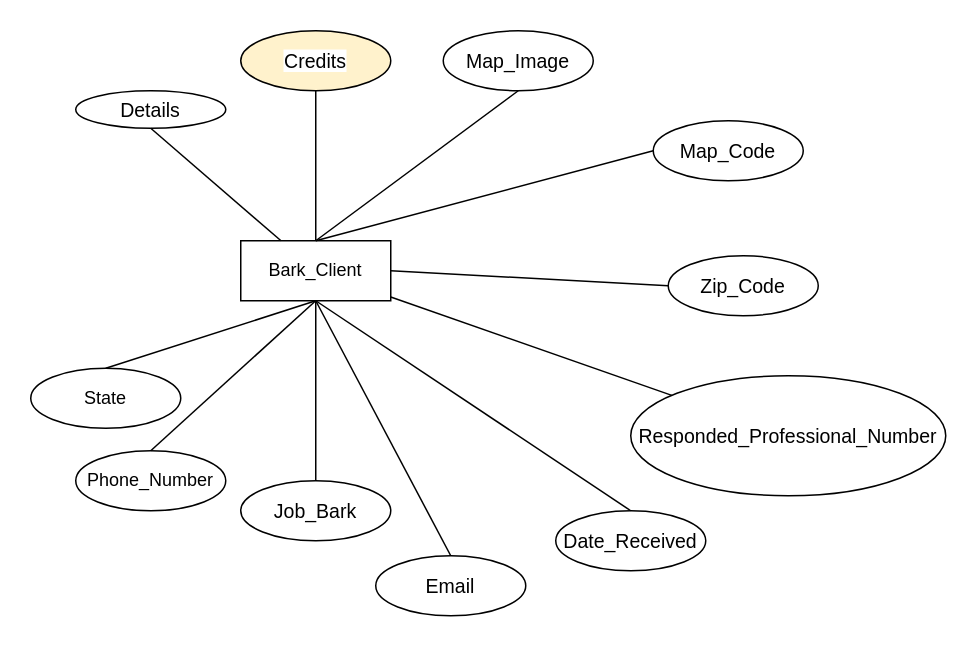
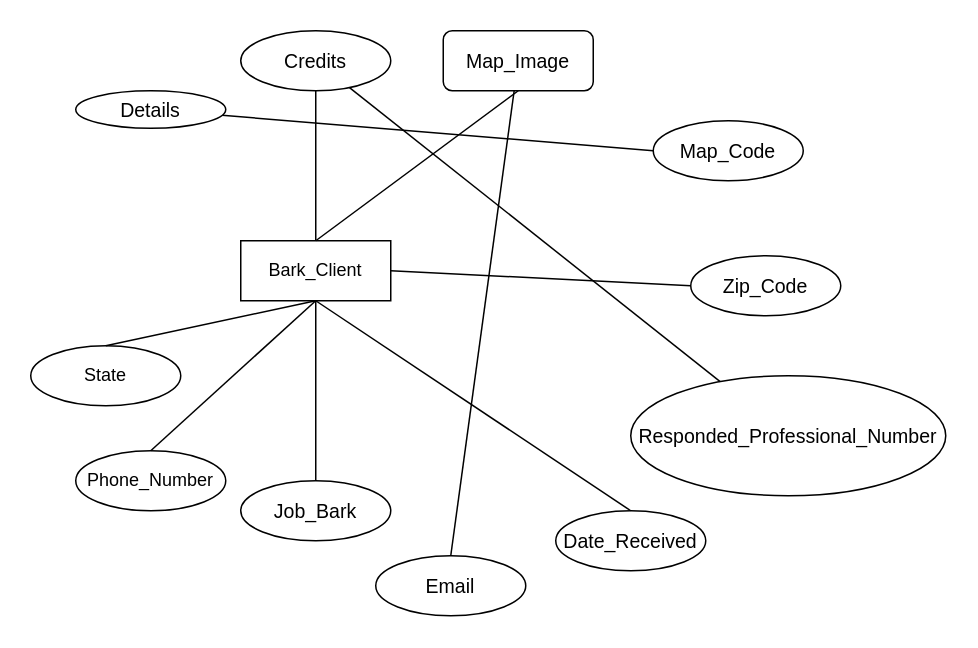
  <mxCell id="0" />
  <mxCell id="1" parent="0" />
  <mxCell id="2" value="Bark_Client" style="whiteSpace=wrap;html=1;align=center;" vertex="1" parent="1"><mxGeometry x="160" y="160" width="100" height="40" as="geometry" /></mxCell>
- <mxCell id="3" value="State" style="ellipse;whiteSpace=wrap;html=1;align=center;" vertex="1" parent="1"><mxGeometry x="20" y="245" width="100" height="40" as="geometry" /></mxCell>
+ <mxCell id="3" value="State" style="ellipse;whiteSpace=wrap;html=1;align=center;" vertex="1" parent="1"><mxGeometry x="20" y="230" width="100" height="40" as="geometry" /></mxCell>
  <mxCell id="4" value="" style="endArrow=none;html=1;rounded=0;exitX=0.5;exitY=0;exitDx=0;exitDy=0;entryX=0.5;entryY=1;entryDx=0;entryDy=0;" edge="1" parent="1" source="3" target="2"><mxGeometry relative="1" as="geometry"><mxPoint x="160" y="190" as="sourcePoint" /><mxPoint x="320" y="190" as="targetPoint" /></mxGeometry></mxCell>
  <mxCell id="5" value="Phone_Number" style="ellipse;whiteSpace=wrap;html=1;align=center;" vertex="1" parent="1"><mxGeometry x="50" y="300" width="100" height="40" as="geometry" /></mxCell>
  <mxCell id="6" value="" style="endArrow=none;html=1;rounded=0;exitX=0.5;exitY=0;exitDx=0;exitDy=0;entryX=0.5;entryY=1;entryDx=0;entryDy=0;" edge="1" parent="1" source="5" target="2"><mxGeometry relative="1" as="geometry"><mxPoint x="410" y="190" as="sourcePoint" /><mxPoint x="570" y="190" as="targetPoint" /></mxGeometry></mxCell>
  <mxCell id="7" value="&lt;span style=&quot;font-family: arial; font-size: 13px; text-align: left; background-color: rgb(255, 255, 255);&quot;&gt;Job_Bark&lt;/span&gt;" style="ellipse;whiteSpace=wrap;html=1;align=center;" vertex="1" parent="1"><mxGeometry x="160" y="320" width="100" height="40" as="geometry" /></mxCell>
  <mxCell id="8" value="" style="endArrow=none;html=1;rounded=0;exitX=0.5;exitY=0;exitDx=0;exitDy=0;entryX=0.5;entryY=1;entryDx=0;entryDy=0;" edge="1" parent="1" source="7" target="2"><mxGeometry relative="1" as="geometry"><mxPoint x="490" y="250" as="sourcePoint" /><mxPoint x="290" y="260" as="targetPoint" /></mxGeometry></mxCell>
  <mxCell id="9" value="&lt;span style=&quot;font-family: arial; font-size: 13px; text-align: left; background-color: rgb(255, 255, 255);&quot;&gt;Email&lt;/span&gt;" style="ellipse;whiteSpace=wrap;html=1;align=center;" vertex="1" parent="1"><mxGeometry x="250" y="370" width="100" height="40" as="geometry" /></mxCell>
- <mxCell id="10" value="" style="endArrow=none;html=1;rounded=0;exitX=0.5;exitY=0;exitDx=0;exitDy=0;entryX=0.5;entryY=1;entryDx=0;entryDy=0;" edge="1" parent="1" source="9" target="2"><mxGeometry relative="1" as="geometry"><mxPoint x="600" y="270" as="sourcePoint" /><mxPoint x="210" y="190" as="targetPoint" /></mxGeometry></mxCell>
+ <mxCell id="10" value="" style="endArrow=none;html=1;rounded=0;exitX=0.5;exitY=0;exitDx=0;exitDy=0;" edge="1" parent="1" source="9" target="19"><mxGeometry relative="1" as="geometry"><mxPoint x="600" y="270" as="sourcePoint" /><mxPoint x="210" y="190" as="targetPoint" /></mxGeometry></mxCell>
  <mxCell id="11" value="&lt;span style=&quot;font-family: Arial; font-size: 13px; text-align: left; background-color: rgb(255, 255, 255);&quot;&gt;Date_Received&lt;/span&gt;" style="ellipse;whiteSpace=wrap;html=1;align=center;" vertex="1" parent="1"><mxGeometry x="370" y="340" width="100" height="40" as="geometry" /></mxCell>
  <mxCell id="12" value="" style="endArrow=none;html=1;rounded=0;exitX=0.5;exitY=0;exitDx=0;exitDy=0;entryX=0.5;entryY=1;entryDx=0;entryDy=0;" edge="1" parent="1" source="11" target="2"><mxGeometry relative="1" as="geometry"><mxPoint x="770" y="280" as="sourcePoint" /><mxPoint x="410" y="150" as="targetPoint" /></mxGeometry></mxCell>
- <mxCell id="13" value="&lt;span style=&quot;font-family: arial; font-size: 13px; text-align: left; background-color: rgb(255, 255, 255);&quot;&gt;Zip_Code&lt;/span&gt;" style="ellipse;whiteSpace=wrap;html=1;align=center;" vertex="1" parent="1"><mxGeometry x="445" y="170" width="100" height="40" as="geometry" /></mxCell>
+ <mxCell id="13" value="&lt;span style=&quot;font-family: arial; font-size: 13px; text-align: left; background-color: rgb(255, 255, 255);&quot;&gt;Zip_Code&lt;/span&gt;" style="ellipse;whiteSpace=wrap;html=1;align=center;" vertex="1" parent="1"><mxGeometry x="460" y="170" width="100" height="40" as="geometry" /></mxCell>
  <mxCell id="14" value="" style="endArrow=none;html=1;rounded=0;exitX=0;exitY=0.5;exitDx=0;exitDy=0;entryX=1;entryY=0.5;entryDx=0;entryDy=0;" edge="1" parent="1" source="13" target="2"><mxGeometry relative="1" as="geometry"><mxPoint x="835.71" y="170" as="sourcePoint" /><mxPoint x="289.996" y="120" as="targetPoint" /></mxGeometry></mxCell>
  <mxCell id="15" value="&lt;div style=&quot;text-align: left;&quot;&gt;&lt;span style=&quot;background-color: initial; font-size: 13px;&quot;&gt;&lt;font face=&quot;arial&quot;&gt;Responded_Professional_Number&lt;/font&gt;&lt;/span&gt;&lt;/div&gt;" style="ellipse;whiteSpace=wrap;html=1;align=center;" vertex="1" parent="1"><mxGeometry x="420" y="250" width="210" height="80" as="geometry" /></mxCell>
- <mxCell id="16" value="" style="endArrow=none;html=1;rounded=0;" edge="1" parent="1" source="15" target="2"><mxGeometry relative="1" as="geometry"><mxPoint x="780" y="200" as="sourcePoint" /><mxPoint x="500" y="150" as="targetPoint" /></mxGeometry></mxCell>
+ <mxCell id="16" value="" style="endArrow=none;html=1;rounded=0;" edge="1" parent="1" source="15" target="21"><mxGeometry relative="1" as="geometry"><mxPoint x="780" y="200" as="sourcePoint" /><mxPoint x="500" y="150" as="targetPoint" /></mxGeometry></mxCell>
  <mxCell id="17" value="&lt;span style=&quot;font-family: arial; font-size: 13px; text-align: left; background-color: rgb(255, 255, 255);&quot;&gt;Map_Code&lt;/span&gt;" style="ellipse;whiteSpace=wrap;html=1;align=center;" vertex="1" parent="1"><mxGeometry x="435" y="80" width="100" height="40" as="geometry" /></mxCell>
- <mxCell id="18" value="" style="endArrow=none;html=1;rounded=0;exitX=0;exitY=0.5;exitDx=0;exitDy=0;entryX=0.5;entryY=0;entryDx=0;entryDy=0;" edge="1" parent="1" source="17" target="2"><mxGeometry relative="1" as="geometry"><mxPoint x="805.71" y="90" as="sourcePoint" /><mxPoint x="230" y="100" as="targetPoint" /></mxGeometry></mxCell>
- <mxCell id="19" value="&lt;span style=&quot;font-family: arial; font-size: 13px; text-align: left; background-color: rgb(255, 255, 255);&quot;&gt;Map_Image&lt;/span&gt;" style="ellipse;whiteSpace=wrap;html=1;align=center;" vertex="1" parent="1"><mxGeometry x="295" y="20" width="100" height="40" as="geometry" /></mxCell>
+ <mxCell id="18" value="" style="endArrow=none;html=1;rounded=0;exitX=0;exitY=0.5;exitDx=0;exitDy=0;" edge="1" parent="1" source="17" target="23"><mxGeometry relative="1" as="geometry"><mxPoint x="805.71" y="90" as="sourcePoint" /><mxPoint x="230" y="100" as="targetPoint" /></mxGeometry></mxCell>
+ <mxCell id="19" value="&lt;span style=&quot;font-family: arial; font-size: 13px; text-align: left; background-color: rgb(255, 255, 255);&quot;&gt;Map_Image&lt;/span&gt;" style="whiteSpace=wrap;html=1;align=center;rounded=1;" vertex="1" parent="1"><mxGeometry x="295" y="20" width="100" height="40" as="geometry" /></mxCell>
  <mxCell id="20" value="" style="endArrow=none;html=1;rounded=0;exitX=0.5;exitY=1;exitDx=0;exitDy=0;entryX=0.5;entryY=0;entryDx=0;entryDy=0;" edge="1" parent="1" source="19" target="2"><mxGeometry relative="1" as="geometry"><mxPoint x="585.71" y="-10" as="sourcePoint" /><mxPoint x="10" y="0" as="targetPoint" /></mxGeometry></mxCell>
- <mxCell id="21" value="&lt;div style=&quot;text-align: left;&quot;&gt;&lt;font face=&quot;arial&quot;&gt;&lt;span style=&quot;font-size: 13px; background-color: rgb(255, 255, 255);&quot;&gt;Credits&lt;/span&gt;&lt;/font&gt;&lt;/div&gt;" style="ellipse;whiteSpace=wrap;html=1;align=center;fillColor=#fff2cc;" vertex="1" parent="1"><mxGeometry x="160" y="20" width="100" height="40" as="geometry" /></mxCell>
+ <mxCell id="21" value="&lt;div style=&quot;text-align: left;&quot;&gt;&lt;font face=&quot;arial&quot;&gt;&lt;span style=&quot;font-size: 13px; background-color: rgb(255, 255, 255);&quot;&gt;Credits&lt;/span&gt;&lt;/font&gt;&lt;/div&gt;" style="ellipse;whiteSpace=wrap;html=1;align=center;" vertex="1" parent="1"><mxGeometry x="160" y="20" width="100" height="40" as="geometry" /></mxCell>
  <mxCell id="22" value="" style="endArrow=none;html=1;rounded=0;exitX=0.5;exitY=1;exitDx=0;exitDy=0;entryX=0.5;entryY=0;entryDx=0;entryDy=0;" edge="1" parent="1" source="21" target="2"><mxGeometry relative="1" as="geometry"><mxPoint x="435.71" y="-30" as="sourcePoint" /><mxPoint x="60" y="140" as="targetPoint" /></mxGeometry></mxCell>
  <mxCell id="23" value="&lt;div style=&quot;text-align: left;&quot;&gt;&lt;font face=&quot;arial&quot;&gt;&lt;span style=&quot;font-size: 13px; background-color: rgb(255, 255, 255);&quot;&gt;Details&lt;/span&gt;&lt;/font&gt;&lt;/div&gt;" style="ellipse;whiteSpace=wrap;html=1;align=center;" vertex="1" parent="1"><mxGeometry x="50" y="60" width="100" height="25" as="geometry" /></mxCell>
- <mxCell id="24" value="" style="endArrow=none;html=1;rounded=0;exitX=0.5;exitY=1;exitDx=0;exitDy=0;" edge="1" parent="1" source="23" target="2"><mxGeometry relative="1" as="geometry"><mxPoint x="295.71" y="-30" as="sourcePoint" /><mxPoint x="70" y="160" as="targetPoint" /></mxGeometry></mxCell>
